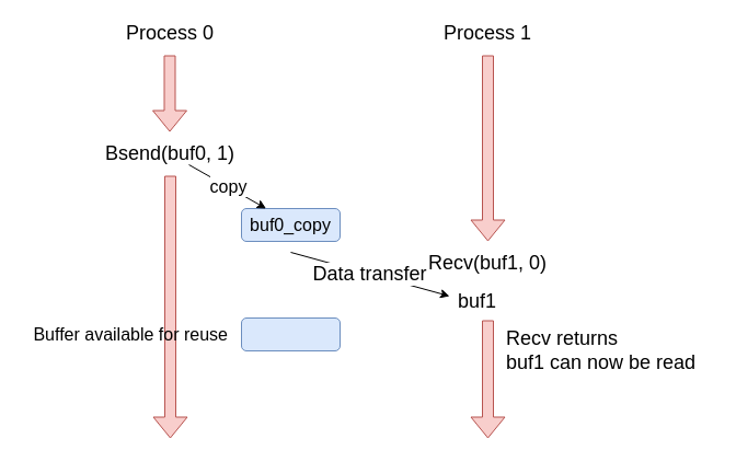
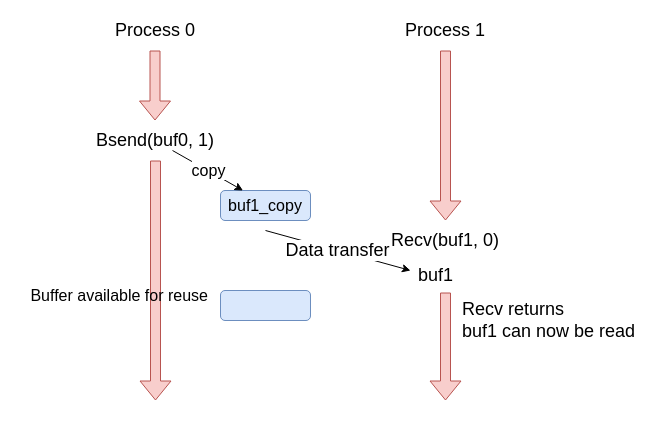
  <mxCell id="0" />
  <mxCell id="1" parent="0" />
  <mxCell id="2" value="Process 0" style="text;html=1;strokeColor=none;fillColor=none;align=center;verticalAlign=middle;whiteSpace=wrap;rounded=0;fontSize=18;" vertex="1" parent="1"><mxGeometry x="110" y="20" width="90" height="20" as="geometry" /></mxCell>
  <mxCell id="3" value="" style="shape=flexArrow;endArrow=classic;html=1;fontSize=18;fillColor=#f8cecc;strokeColor=#b85450;" edge="1" parent="1"><mxGeometry width="50" height="50" relative="1" as="geometry"><mxPoint x="154.5" y="50" as="sourcePoint" /><mxPoint x="154.5" y="120" as="targetPoint" /></mxGeometry></mxCell>
  <mxCell id="4" value="Bsend(buf0, 1)" style="text;html=1;strokeColor=none;fillColor=none;align=center;verticalAlign=middle;whiteSpace=wrap;rounded=0;fontSize=18;" vertex="1" parent="1"><mxGeometry x="90" y="130" width="130" height="20" as="geometry" /></mxCell>
  <mxCell id="5" value="Process 1" style="text;html=1;strokeColor=none;fillColor=none;align=center;verticalAlign=middle;whiteSpace=wrap;rounded=0;fontSize=18;" vertex="1" parent="1"><mxGeometry x="400" y="20" width="90" height="20" as="geometry" /></mxCell>
  <mxCell id="6" value="" style="shape=flexArrow;endArrow=classic;html=1;fontSize=18;fillColor=#f8cecc;strokeColor=#b85450;" edge="1" parent="1"><mxGeometry width="50" height="50" relative="1" as="geometry"><mxPoint x="445" y="50" as="sourcePoint" /><mxPoint x="445" y="220" as="targetPoint" /></mxGeometry></mxCell>
  <mxCell id="7" value="Recv(buf1, 0)" style="text;html=1;strokeColor=none;fillColor=none;align=center;verticalAlign=middle;whiteSpace=wrap;rounded=0;fontSize=18;" vertex="1" parent="1"><mxGeometry x="380" y="230" width="130" height="20" as="geometry" /></mxCell>
  <mxCell id="8" value="Data transfer" style="endArrow=classic;html=1;fontSize=18;" edge="1" parent="1"><mxGeometry width="50" height="50" relative="1" as="geometry"><mxPoint x="265" y="230" as="sourcePoint" /><mxPoint x="410" y="270" as="targetPoint" /></mxGeometry></mxCell>
  <mxCell id="9" value="buf1" style="text;html=1;align=center;verticalAlign=middle;resizable=0;points=[];autosize=1;fontSize=18;" vertex="1" parent="1"><mxGeometry x="410" y="260" width="50" height="30" as="geometry" /></mxCell>
  <mxCell id="10" value="" style="shape=flexArrow;endArrow=classic;html=1;fontSize=18;fillColor=#f8cecc;strokeColor=#b85450;" edge="1" parent="1"><mxGeometry width="50" height="50" relative="1" as="geometry"><mxPoint x="155" y="160" as="sourcePoint" /><mxPoint x="155" y="400" as="targetPoint" /></mxGeometry></mxCell>
  <mxCell id="11" value="" style="shape=flexArrow;endArrow=classic;html=1;fontSize=18;fillColor=#f8cecc;strokeColor=#b85450;exitX=0.7;exitY=1.067;exitDx=0;exitDy=0;exitPerimeter=0;" edge="1" parent="1" source="9"><mxGeometry width="50" height="50" relative="1" as="geometry"><mxPoint x="444.5" y="310" as="sourcePoint" /><mxPoint x="445" y="400" as="targetPoint" /></mxGeometry></mxCell>
  <mxCell id="12" value="Recv returns&lt;br&gt;&lt;div style=&quot;&quot;&gt;&lt;span&gt;buf1 can now be read&lt;/span&gt;&lt;/div&gt;" style="text;html=1;align=left;verticalAlign=middle;resizable=0;points=[];autosize=1;fontSize=18;" vertex="1" parent="1"><mxGeometry x="460" y="295" width="190" height="50" as="geometry" /></mxCell>
- <mxCell id="13" value="buf0_copy" style="rounded=1;whiteSpace=wrap;html=1;fillColor=#dae8fc;strokeColor=#6c8ebf;fontSize=16;" vertex="1" parent="1"><mxGeometry x="220" y="190" width="90" height="30" as="geometry" /></mxCell>
+ <mxCell id="13" value="buf1_copy" style="rounded=1;whiteSpace=wrap;html=1;fillColor=#dae8fc;strokeColor=#6c8ebf;fontSize=16;" vertex="1" parent="1"><mxGeometry x="220" y="190" width="90" height="30" as="geometry" /></mxCell>
  <mxCell id="14" value="copy" style="endArrow=classic;html=1;fontSize=16;exitX=0.631;exitY=1;exitDx=0;exitDy=0;exitPerimeter=0;entryX=0.25;entryY=0;entryDx=0;entryDy=0;" edge="1" parent="1" source="4" target="13"><mxGeometry width="50" height="50" relative="1" as="geometry"><mxPoint x="370" y="250" as="sourcePoint" /><mxPoint x="420" y="200" as="targetPoint" /></mxGeometry></mxCell>
  <mxCell id="15" value="" style="rounded=1;whiteSpace=wrap;html=1;fillColor=#dae8fc;strokeColor=#6c8ebf;fontSize=16;" vertex="1" parent="1"><mxGeometry x="220" y="290" width="90" height="30" as="geometry" /></mxCell>
- <mxCell id="16" value="Buffer available for reuse" style="text;html=1;strokeColor=none;fillColor=none;align=right;verticalAlign=middle;whiteSpace=wrap;rounded=0;fontSize=16;" vertex="1" parent="1"><mxGeometry x="20" y="295" width="190" height="20" as="geometry" /></mxCell>
+ <mxCell id="16" value="Buffer available for reuse" style="text;html=1;strokeColor=none;fillColor=none;align=right;verticalAlign=middle;whiteSpace=wrap;rounded=0;fontSize=16;" vertex="1" parent="1"><mxGeometry x="20" y="285" width="190" height="20" as="geometry" /></mxCell>
